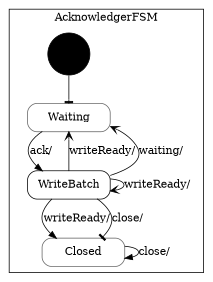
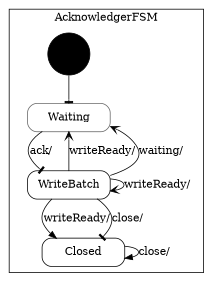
  digraph {
    node [color=gray40 shape=Mrecord]
    edge [arrowhead=tee]
    n1 [label="{Waiting}" width=1.5]
    n2 [color=black label="{WriteBatch}" width=1.5]
-   n3 [label="{Closed}" width=1.5]
+   n3 [color=black label="{Closed}" width=1.5]
    "%5" [color=black fillcolor=black shape=circle style=filled width=0.25]
    subgraph cluster_1 {
      label=AcknowledgerFSM
      n1
      n2
      n3
      "%5"
    }
-   n1 -> n2 [arrowhead=normal label="ack/\l"]
+   n1 -> n2 [label="ack/\l"]
    n2 -> n1 [arrowhead=vee label="writeReady/\l"]
    n2 -> n1 [arrowhead=vee label="waiting/\l"]
    n2 -> n2 [arrowhead=vee label="writeReady/\l"]
    n2 -> n3 [arrowhead=normal label="writeReady/\l"]
    n2 -> n3 [label="close/\l"]
    n3 -> n3 [arrowhead=normal label="close/\l"]
    "%5" -> n1
  }
